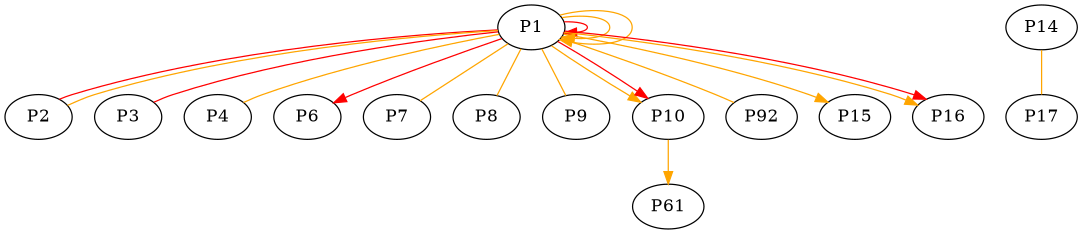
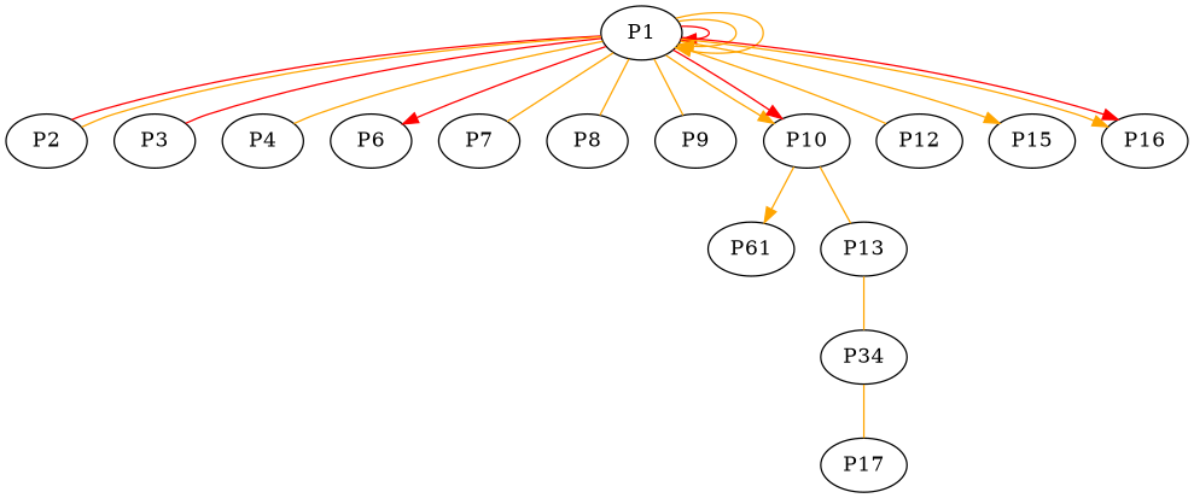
  digraph {
    edge [color=orange dir=none]
    P1
    P2
    P3
    P4
    P6
    P7
    P8
    P9
    P10
-   P12 [label=P92]
+   P12
    P15
    P16
    n13 [label=P61]
-   P14
+   P13
+   P14 [label=P34]
    P17
    P1 -> P1 [color=red dir=forward]
    P1 -> P1 [dir=forward]
    P1 -> P1 [dir=forward]
    P1 -> P2 [color=red]
    P1 -> P2
    P1 -> P3 [color=red]
    P1 -> P4
    P1 -> P6 [color=red dir=forward]
    P1 -> P7
    P1 -> P8
    P1 -> P9
    P1 -> P10 [dir=forward]
    P1 -> P10 [color=red dir=forward]
    P1 -> P12
    P1 -> P15 [dir=forward]
    P1 -> P16 [dir=forward]
    P1 -> P16 [color=red dir=forward]
    P10 -> n13 [dir=forward]
+   P10 -> P13
+   P13 -> P14
    P14 -> P17
  }
